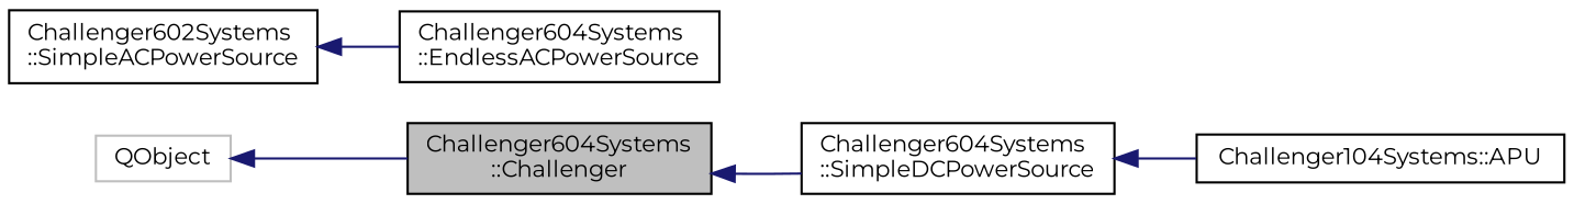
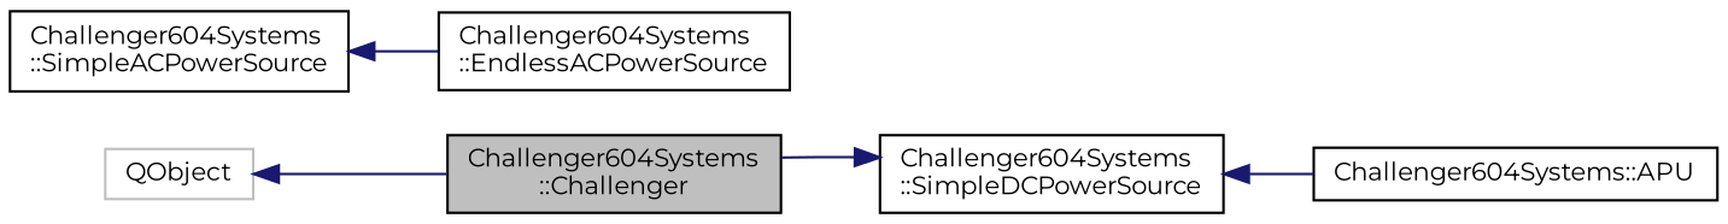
  digraph {
    fontname=Montserrat
    rankdir=LR
    node [color=black fillcolor=white fontname=Montserrat fontsize=10 shape=record style=filled]
    edge [color=midnightblue dir=back fontname=Montserrat fontsize=10 labelfontname=Helvetica labelfontsize=10 style=solid]
    n1 [fillcolor=grey75 fontcolor=black height=0.2 label="Challenger604Systems\l::Challenger" width=0.4]
    n2 [height=0.2 label="Challenger604Systems\l::SimpleDCPowerSource" width=0.4]
-   n3 [height=0.2 label="Challenger104Systems::APU" width=0.4]
+   n3 [height=0.2 label="Challenger604Systems::APU" width=0.4]
    n4 [color=grey75 height=0.2 label=QObject width=0.4]
-   n5 [height=0.2 label="Challenger602Systems\l::SimpleACPowerSource" width=0.4]
+   n5 [height=0.2 label="Challenger604Systems\l::SimpleACPowerSource" width=0.4]
    n6 [height=0.2 label="Challenger604Systems\l::EndlessACPowerSource" width=0.4]
-   n1 -> n2
+   n2 -> n1
    n2 -> n3
    n4 -> n1
    n5 -> n6
  }
